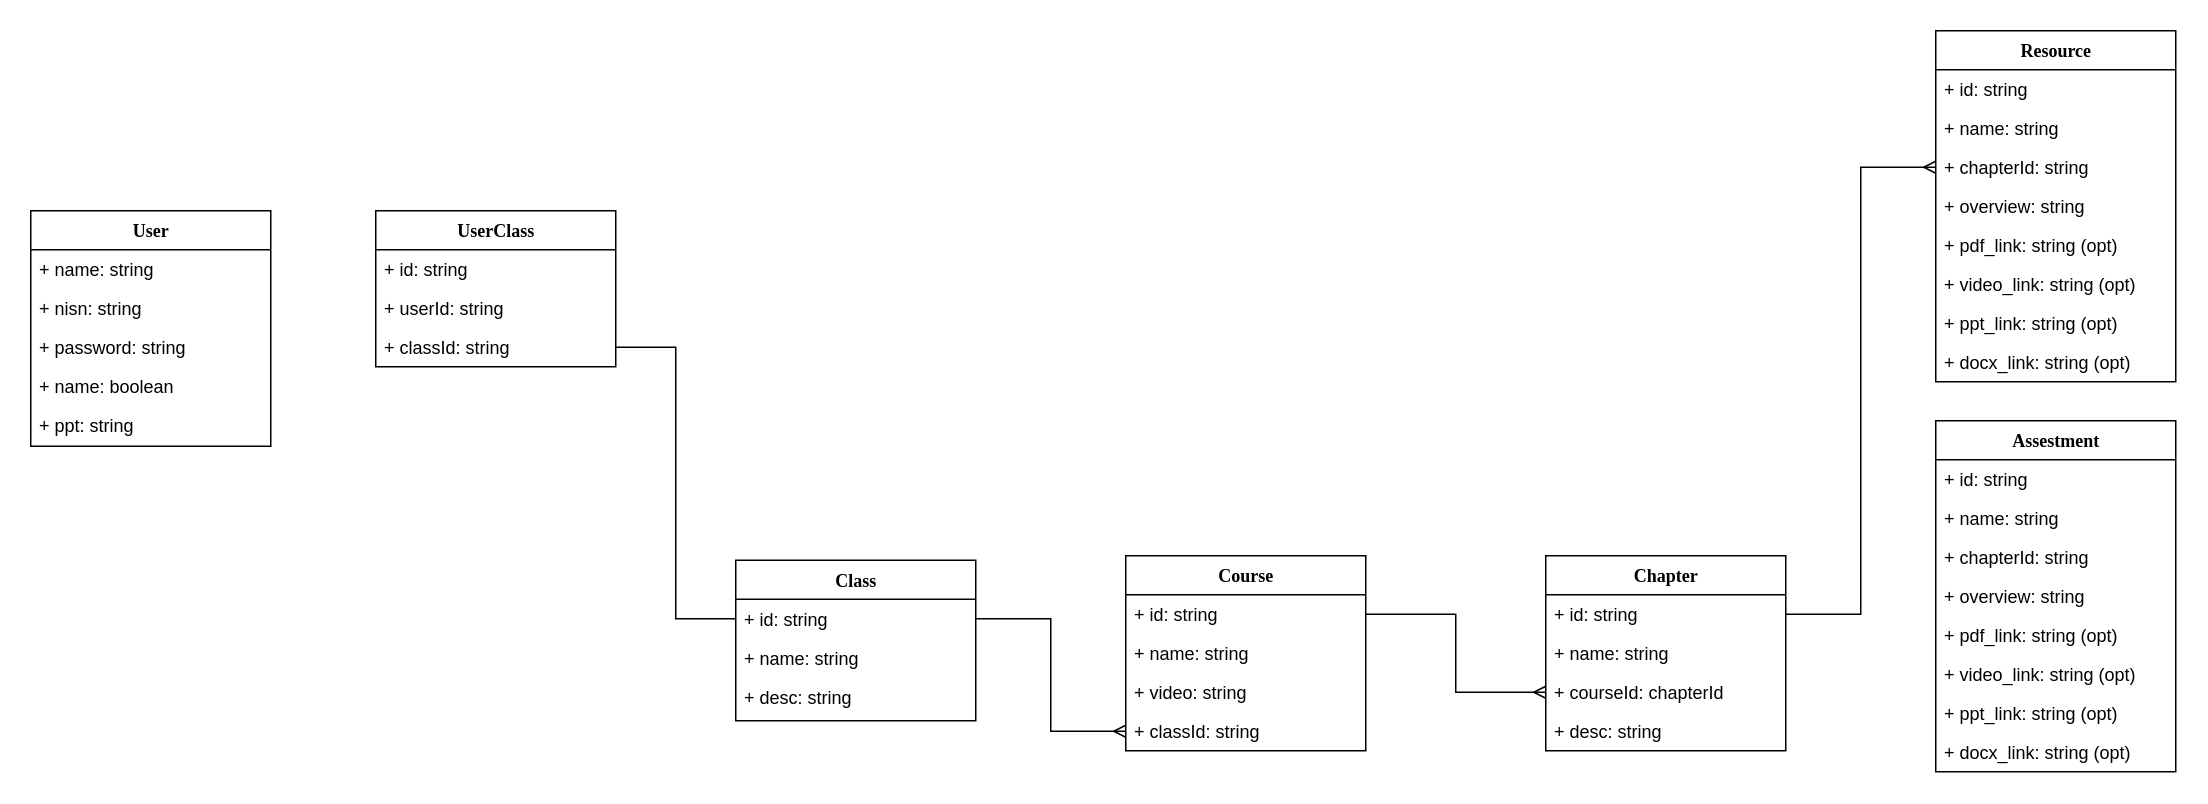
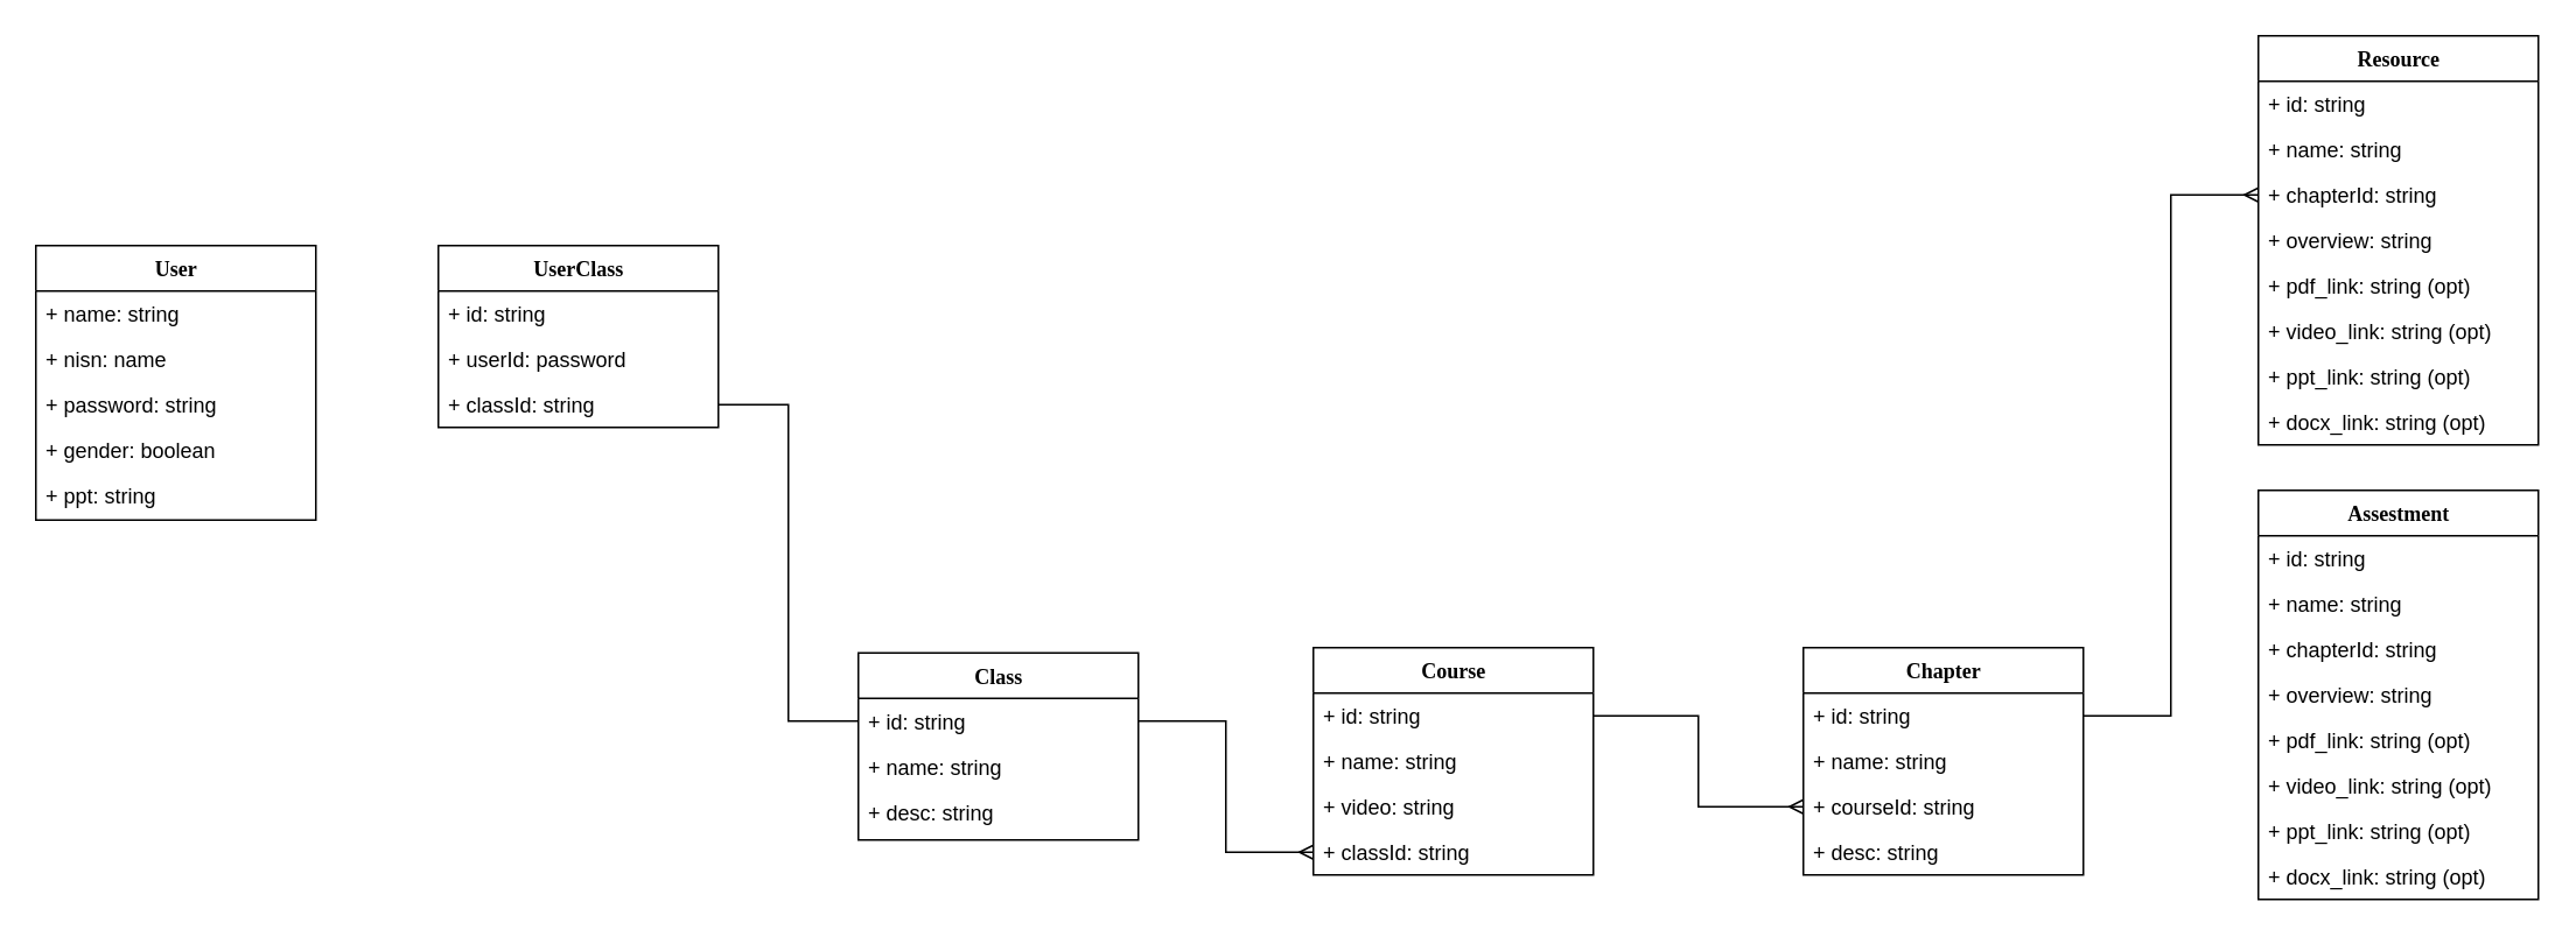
  <mxCell id="0" />
  <mxCell id="1" parent="0" />
  <mxCell id="2" value="User" style="swimlane;html=1;fontStyle=1;align=center;verticalAlign=top;childLayout=stackLayout;horizontal=1;startSize=26;horizontalStack=0;resizeParent=1;resizeLast=0;collapsible=1;marginBottom=0;swimlaneFillColor=#ffffff;rounded=0;shadow=0;comic=0;labelBackgroundColor=none;strokeWidth=1;fillColor=none;fontFamily=Verdana;fontSize=12" parent="1" vertex="1"><mxGeometry x="20" y="140" width="160" height="157" as="geometry" /></mxCell>
  <mxCell id="3" value="+ name: string" style="text;html=1;strokeColor=none;fillColor=none;align=left;verticalAlign=top;spacingLeft=4;spacingRight=4;whiteSpace=wrap;overflow=hidden;rotatable=0;points=[[0,0.5],[1,0.5]];portConstraint=eastwest;" parent="2" vertex="1"><mxGeometry y="26" width="160" height="26" as="geometry" /></mxCell>
- <mxCell id="4" value="+ nisn: string" style="text;html=1;strokeColor=none;fillColor=none;align=left;verticalAlign=top;spacingLeft=4;spacingRight=4;whiteSpace=wrap;overflow=hidden;rotatable=0;points=[[0,0.5],[1,0.5]];portConstraint=eastwest;" parent="2" vertex="1"><mxGeometry y="52" width="160" height="26" as="geometry" /></mxCell>
+ <mxCell id="4" value="+ nisn: name" style="text;html=1;strokeColor=none;fillColor=none;align=left;verticalAlign=top;spacingLeft=4;spacingRight=4;whiteSpace=wrap;overflow=hidden;rotatable=0;points=[[0,0.5],[1,0.5]];portConstraint=eastwest;" parent="2" vertex="1"><mxGeometry y="52" width="160" height="26" as="geometry" /></mxCell>
  <mxCell id="5" value="+ password: string" style="text;html=1;strokeColor=none;fillColor=none;align=left;verticalAlign=top;spacingLeft=4;spacingRight=4;whiteSpace=wrap;overflow=hidden;rotatable=0;points=[[0,0.5],[1,0.5]];portConstraint=eastwest;" parent="2" vertex="1"><mxGeometry y="78" width="160" height="26" as="geometry" /></mxCell>
- <mxCell id="6" value="+ name: boolean" style="text;html=1;strokeColor=none;fillColor=none;align=left;verticalAlign=top;spacingLeft=4;spacingRight=4;whiteSpace=wrap;overflow=hidden;rotatable=0;points=[[0,0.5],[1,0.5]];portConstraint=eastwest;" parent="2" vertex="1"><mxGeometry y="104" width="160" height="26" as="geometry" /></mxCell>
+ <mxCell id="6" value="+ gender: boolean" style="text;html=1;strokeColor=none;fillColor=none;align=left;verticalAlign=top;spacingLeft=4;spacingRight=4;whiteSpace=wrap;overflow=hidden;rotatable=0;points=[[0,0.5],[1,0.5]];portConstraint=eastwest;" parent="2" vertex="1"><mxGeometry y="104" width="160" height="26" as="geometry" /></mxCell>
  <mxCell id="7" value="+ ppt: string" style="text;html=1;strokeColor=none;fillColor=none;align=left;verticalAlign=top;spacingLeft=4;spacingRight=4;whiteSpace=wrap;overflow=hidden;rotatable=0;points=[[0,0.5],[1,0.5]];portConstraint=eastwest;" vertex="1" parent="2"><mxGeometry y="130" width="160" height="26" as="geometry" /></mxCell>
  <mxCell id="8" value="UserClass" style="swimlane;html=1;fontStyle=1;align=center;verticalAlign=top;childLayout=stackLayout;horizontal=1;startSize=26;horizontalStack=0;resizeParent=1;resizeLast=0;collapsible=1;marginBottom=0;swimlaneFillColor=#ffffff;rounded=0;shadow=0;comic=0;labelBackgroundColor=none;strokeWidth=1;fillColor=none;fontFamily=Verdana;fontSize=12" parent="1" vertex="1"><mxGeometry x="250" y="140" width="160" height="104" as="geometry" /></mxCell>
  <mxCell id="9" value="+ id: string" style="text;html=1;strokeColor=none;fillColor=none;align=left;verticalAlign=top;spacingLeft=4;spacingRight=4;whiteSpace=wrap;overflow=hidden;rotatable=0;points=[[0,0.5],[1,0.5]];portConstraint=eastwest;" parent="8" vertex="1"><mxGeometry y="26" width="160" height="26" as="geometry" /></mxCell>
- <mxCell id="10" value="+ userId: string" style="text;html=1;strokeColor=none;fillColor=none;align=left;verticalAlign=top;spacingLeft=4;spacingRight=4;whiteSpace=wrap;overflow=hidden;rotatable=0;points=[[0,0.5],[1,0.5]];portConstraint=eastwest;" vertex="1" parent="8"><mxGeometry y="52" width="160" height="26" as="geometry" /></mxCell>
+ <mxCell id="10" value="+ userId: password" style="text;html=1;strokeColor=none;fillColor=none;align=left;verticalAlign=top;spacingLeft=4;spacingRight=4;whiteSpace=wrap;overflow=hidden;rotatable=0;points=[[0,0.5],[1,0.5]];portConstraint=eastwest;" vertex="1" parent="8"><mxGeometry y="52" width="160" height="26" as="geometry" /></mxCell>
  <mxCell id="11" value="+ classId: string" style="text;html=1;strokeColor=none;fillColor=none;align=left;verticalAlign=top;spacingLeft=4;spacingRight=4;whiteSpace=wrap;overflow=hidden;rotatable=0;points=[[0,0.5],[1,0.5]];portConstraint=eastwest;" vertex="1" parent="8"><mxGeometry y="78" width="160" height="26" as="geometry" /></mxCell>
  <mxCell id="12" value="Class" style="swimlane;html=1;fontStyle=1;align=center;verticalAlign=top;childLayout=stackLayout;horizontal=1;startSize=26;horizontalStack=0;resizeParent=1;resizeLast=0;collapsible=1;marginBottom=0;swimlaneFillColor=#ffffff;rounded=0;shadow=0;comic=0;labelBackgroundColor=none;strokeWidth=1;fillColor=none;fontFamily=Verdana;fontSize=12" parent="1" vertex="1"><mxGeometry x="490" y="373" width="160" height="107" as="geometry" /></mxCell>
  <mxCell id="13" value="+ id: string" style="text;html=1;strokeColor=none;fillColor=none;align=left;verticalAlign=top;spacingLeft=4;spacingRight=4;whiteSpace=wrap;overflow=hidden;rotatable=0;points=[[0,0.5],[1,0.5]];portConstraint=eastwest;" parent="12" vertex="1"><mxGeometry y="26" width="160" height="26" as="geometry" /></mxCell>
  <mxCell id="14" value="+ name: string" style="text;html=1;strokeColor=none;fillColor=none;align=left;verticalAlign=top;spacingLeft=4;spacingRight=4;whiteSpace=wrap;overflow=hidden;rotatable=0;points=[[0,0.5],[1,0.5]];portConstraint=eastwest;" parent="12" vertex="1"><mxGeometry y="52" width="160" height="26" as="geometry" /></mxCell>
  <mxCell id="15" value="+ desc: string" style="text;html=1;strokeColor=none;fillColor=none;align=left;verticalAlign=top;spacingLeft=4;spacingRight=4;whiteSpace=wrap;overflow=hidden;rotatable=0;points=[[0,0.5],[1,0.5]];portConstraint=eastwest;" vertex="1" parent="12"><mxGeometry y="78" width="160" height="26" as="geometry" /></mxCell>
  <mxCell id="16" value="Course" style="swimlane;html=1;fontStyle=1;align=center;verticalAlign=top;childLayout=stackLayout;horizontal=1;startSize=26;horizontalStack=0;resizeParent=1;resizeLast=0;collapsible=1;marginBottom=0;swimlaneFillColor=#ffffff;rounded=0;shadow=0;comic=0;labelBackgroundColor=none;strokeWidth=1;fillColor=none;fontFamily=Verdana;fontSize=12" vertex="1" parent="1"><mxGeometry x="750" y="370" width="160" height="130" as="geometry" /></mxCell>
  <mxCell id="17" value="+ id: string" style="text;html=1;strokeColor=none;fillColor=none;align=left;verticalAlign=top;spacingLeft=4;spacingRight=4;whiteSpace=wrap;overflow=hidden;rotatable=0;points=[[0,0.5],[1,0.5]];portConstraint=eastwest;" vertex="1" parent="16"><mxGeometry y="26" width="160" height="26" as="geometry" /></mxCell>
  <mxCell id="18" value="+ name: string" style="text;html=1;strokeColor=none;fillColor=none;align=left;verticalAlign=top;spacingLeft=4;spacingRight=4;whiteSpace=wrap;overflow=hidden;rotatable=0;points=[[0,0.5],[1,0.5]];portConstraint=eastwest;" vertex="1" parent="16"><mxGeometry y="52" width="160" height="26" as="geometry" /></mxCell>
  <mxCell id="19" value="+ video: string&lt;div&gt;&lt;br&gt;&lt;/div&gt;" style="text;html=1;strokeColor=none;fillColor=none;align=left;verticalAlign=top;spacingLeft=4;spacingRight=4;whiteSpace=wrap;overflow=hidden;rotatable=0;points=[[0,0.5],[1,0.5]];portConstraint=eastwest;" vertex="1" parent="16"><mxGeometry y="78" width="160" height="26" as="geometry" /></mxCell>
  <mxCell id="20" value="+ classId: string&lt;div&gt;&lt;br&gt;&lt;/div&gt;" style="text;html=1;strokeColor=none;fillColor=none;align=left;verticalAlign=top;spacingLeft=4;spacingRight=4;whiteSpace=wrap;overflow=hidden;rotatable=0;points=[[0,0.5],[1,0.5]];portConstraint=eastwest;" vertex="1" parent="16"><mxGeometry y="104" width="160" height="26" as="geometry" /></mxCell>
  <mxCell id="21" style="edgeStyle=orthogonalEdgeStyle;rounded=0;orthogonalLoop=1;jettySize=auto;html=1;endArrow=ERmany;endFill=0;" edge="1" parent="1" source="13" target="20"><mxGeometry relative="1" as="geometry" /></mxCell>
  <mxCell id="22" value="Chapter" style="swimlane;html=1;fontStyle=1;align=center;verticalAlign=top;childLayout=stackLayout;horizontal=1;startSize=26;horizontalStack=0;resizeParent=1;resizeLast=0;collapsible=1;marginBottom=0;swimlaneFillColor=#ffffff;rounded=0;shadow=0;comic=0;labelBackgroundColor=none;strokeWidth=1;fillColor=none;fontFamily=Verdana;fontSize=12" vertex="1" parent="1"><mxGeometry x="1030" y="370" width="160" height="130" as="geometry" /></mxCell>
  <mxCell id="23" value="+ id: string" style="text;html=1;strokeColor=none;fillColor=none;align=left;verticalAlign=top;spacingLeft=4;spacingRight=4;whiteSpace=wrap;overflow=hidden;rotatable=0;points=[[0,0.5],[1,0.5]];portConstraint=eastwest;" vertex="1" parent="22"><mxGeometry y="26" width="160" height="26" as="geometry" /></mxCell>
  <mxCell id="24" value="+ name: string" style="text;html=1;strokeColor=none;fillColor=none;align=left;verticalAlign=top;spacingLeft=4;spacingRight=4;whiteSpace=wrap;overflow=hidden;rotatable=0;points=[[0,0.5],[1,0.5]];portConstraint=eastwest;" vertex="1" parent="22"><mxGeometry y="52" width="160" height="26" as="geometry" /></mxCell>
- <mxCell id="25" value="+ courseId: chapterId&lt;div&gt;&lt;br&gt;&lt;/div&gt;" style="text;html=1;strokeColor=none;fillColor=none;align=left;verticalAlign=top;spacingLeft=4;spacingRight=4;whiteSpace=wrap;overflow=hidden;rotatable=0;points=[[0,0.5],[1,0.5]];portConstraint=eastwest;" vertex="1" parent="22"><mxGeometry y="78" width="160" height="26" as="geometry" /></mxCell>
+ <mxCell id="25" value="+ courseId: string&lt;div&gt;&lt;br&gt;&lt;/div&gt;" style="text;html=1;strokeColor=none;fillColor=none;align=left;verticalAlign=top;spacingLeft=4;spacingRight=4;whiteSpace=wrap;overflow=hidden;rotatable=0;points=[[0,0.5],[1,0.5]];portConstraint=eastwest;" vertex="1" parent="22"><mxGeometry y="78" width="160" height="26" as="geometry" /></mxCell>
  <mxCell id="26" value="+ desc: string&lt;div&gt;&lt;br&gt;&lt;/div&gt;" style="text;html=1;strokeColor=none;fillColor=none;align=left;verticalAlign=top;spacingLeft=4;spacingRight=4;whiteSpace=wrap;overflow=hidden;rotatable=0;points=[[0,0.5],[1,0.5]];portConstraint=eastwest;" vertex="1" parent="22"><mxGeometry y="104" width="160" height="26" as="geometry" /></mxCell>
  <mxCell id="27" style="edgeStyle=orthogonalEdgeStyle;rounded=0;orthogonalLoop=1;jettySize=auto;html=1;exitX=1;exitY=0.5;exitDx=0;exitDy=0;endArrow=ERmany;endFill=0;" edge="1" parent="1" source="17" target="25"><mxGeometry relative="1" as="geometry" /></mxCell>
  <mxCell id="28" value="Resource" style="swimlane;html=1;fontStyle=1;align=center;verticalAlign=top;childLayout=stackLayout;horizontal=1;startSize=26;horizontalStack=0;resizeParent=1;resizeLast=0;collapsible=1;marginBottom=0;swimlaneFillColor=#ffffff;rounded=0;shadow=0;comic=0;labelBackgroundColor=none;strokeWidth=1;fillColor=none;fontFamily=Verdana;fontSize=12" vertex="1" parent="1"><mxGeometry x="1290" y="20" width="160" height="234" as="geometry" /></mxCell>
  <mxCell id="29" value="+ id: string" style="text;html=1;strokeColor=none;fillColor=none;align=left;verticalAlign=top;spacingLeft=4;spacingRight=4;whiteSpace=wrap;overflow=hidden;rotatable=0;points=[[0,0.5],[1,0.5]];portConstraint=eastwest;" vertex="1" parent="28"><mxGeometry y="26" width="160" height="26" as="geometry" /></mxCell>
  <mxCell id="30" value="+ name: string" style="text;html=1;strokeColor=none;fillColor=none;align=left;verticalAlign=top;spacingLeft=4;spacingRight=4;whiteSpace=wrap;overflow=hidden;rotatable=0;points=[[0,0.5],[1,0.5]];portConstraint=eastwest;" vertex="1" parent="28"><mxGeometry y="52" width="160" height="26" as="geometry" /></mxCell>
  <mxCell id="31" value="+ chapterId: string&lt;div&gt;&lt;br&gt;&lt;/div&gt;" style="text;html=1;strokeColor=none;fillColor=none;align=left;verticalAlign=top;spacingLeft=4;spacingRight=4;whiteSpace=wrap;overflow=hidden;rotatable=0;points=[[0,0.5],[1,0.5]];portConstraint=eastwest;" vertex="1" parent="28"><mxGeometry y="78" width="160" height="26" as="geometry" /></mxCell>
  <mxCell id="32" value="+ overview: string&lt;div&gt;&lt;br&gt;&lt;/div&gt;" style="text;html=1;strokeColor=none;fillColor=none;align=left;verticalAlign=top;spacingLeft=4;spacingRight=4;whiteSpace=wrap;overflow=hidden;rotatable=0;points=[[0,0.5],[1,0.5]];portConstraint=eastwest;" vertex="1" parent="28"><mxGeometry y="104" width="160" height="26" as="geometry" /></mxCell>
  <mxCell id="33" value="+ pdf_link: string (opt)&lt;div&gt;&lt;br&gt;&lt;/div&gt;" style="text;html=1;strokeColor=none;fillColor=none;align=left;verticalAlign=top;spacingLeft=4;spacingRight=4;whiteSpace=wrap;overflow=hidden;rotatable=0;points=[[0,0.5],[1,0.5]];portConstraint=eastwest;" vertex="1" parent="28"><mxGeometry y="130" width="160" height="26" as="geometry" /></mxCell>
  <mxCell id="34" value="+ video_link: string (opt)&lt;div&gt;&lt;br&gt;&lt;/div&gt;" style="text;html=1;strokeColor=none;fillColor=none;align=left;verticalAlign=top;spacingLeft=4;spacingRight=4;whiteSpace=wrap;overflow=hidden;rotatable=0;points=[[0,0.5],[1,0.5]];portConstraint=eastwest;" vertex="1" parent="28"><mxGeometry y="156" width="160" height="26" as="geometry" /></mxCell>
  <mxCell id="35" value="+ ppt_link: string (opt)&lt;div&gt;&lt;br&gt;&lt;/div&gt;" style="text;html=1;strokeColor=none;fillColor=none;align=left;verticalAlign=top;spacingLeft=4;spacingRight=4;whiteSpace=wrap;overflow=hidden;rotatable=0;points=[[0,0.5],[1,0.5]];portConstraint=eastwest;" vertex="1" parent="28"><mxGeometry y="182" width="160" height="26" as="geometry" /></mxCell>
  <mxCell id="36" value="+ docx_link: string (opt)&lt;div&gt;&lt;br&gt;&lt;/div&gt;" style="text;html=1;strokeColor=none;fillColor=none;align=left;verticalAlign=top;spacingLeft=4;spacingRight=4;whiteSpace=wrap;overflow=hidden;rotatable=0;points=[[0,0.5],[1,0.5]];portConstraint=eastwest;" vertex="1" parent="28"><mxGeometry y="208" width="160" height="26" as="geometry" /></mxCell>
  <mxCell id="37" style="edgeStyle=orthogonalEdgeStyle;rounded=0;orthogonalLoop=1;jettySize=auto;html=1;entryX=0;entryY=0.5;entryDx=0;entryDy=0;endArrow=ERmany;endFill=0;" edge="1" parent="1" source="23" target="31"><mxGeometry relative="1" as="geometry" /></mxCell>
  <mxCell id="38" style="edgeStyle=orthogonalEdgeStyle;rounded=0;orthogonalLoop=1;jettySize=auto;html=1;entryX=0;entryY=0.5;entryDx=0;entryDy=0;endArrow=none;startFill=0;" edge="1" parent="1" source="11" target="13"><mxGeometry relative="1" as="geometry" /></mxCell>
  <mxCell id="39" value="Assestment" style="swimlane;html=1;fontStyle=1;align=center;verticalAlign=top;childLayout=stackLayout;horizontal=1;startSize=26;horizontalStack=0;resizeParent=1;resizeLast=0;collapsible=1;marginBottom=0;swimlaneFillColor=#ffffff;rounded=0;shadow=0;comic=0;labelBackgroundColor=none;strokeWidth=1;fillColor=none;fontFamily=Verdana;fontSize=12" vertex="1" parent="1"><mxGeometry x="1290" y="280" width="160" height="234" as="geometry" /></mxCell>
  <mxCell id="40" value="+ id: string" style="text;html=1;strokeColor=none;fillColor=none;align=left;verticalAlign=top;spacingLeft=4;spacingRight=4;whiteSpace=wrap;overflow=hidden;rotatable=0;points=[[0,0.5],[1,0.5]];portConstraint=eastwest;" vertex="1" parent="39"><mxGeometry y="26" width="160" height="26" as="geometry" /></mxCell>
  <mxCell id="41" value="+ name: string" style="text;html=1;strokeColor=none;fillColor=none;align=left;verticalAlign=top;spacingLeft=4;spacingRight=4;whiteSpace=wrap;overflow=hidden;rotatable=0;points=[[0,0.5],[1,0.5]];portConstraint=eastwest;" vertex="1" parent="39"><mxGeometry y="52" width="160" height="26" as="geometry" /></mxCell>
  <mxCell id="42" value="+ chapterId: string&lt;div&gt;&lt;br&gt;&lt;/div&gt;" style="text;html=1;strokeColor=none;fillColor=none;align=left;verticalAlign=top;spacingLeft=4;spacingRight=4;whiteSpace=wrap;overflow=hidden;rotatable=0;points=[[0,0.5],[1,0.5]];portConstraint=eastwest;" vertex="1" parent="39"><mxGeometry y="78" width="160" height="26" as="geometry" /></mxCell>
  <mxCell id="43" value="+ overview: string&lt;div&gt;&lt;br&gt;&lt;/div&gt;" style="text;html=1;strokeColor=none;fillColor=none;align=left;verticalAlign=top;spacingLeft=4;spacingRight=4;whiteSpace=wrap;overflow=hidden;rotatable=0;points=[[0,0.5],[1,0.5]];portConstraint=eastwest;" vertex="1" parent="39"><mxGeometry y="104" width="160" height="26" as="geometry" /></mxCell>
  <mxCell id="44" value="+ pdf_link: string (opt)&lt;div&gt;&lt;br&gt;&lt;/div&gt;" style="text;html=1;strokeColor=none;fillColor=none;align=left;verticalAlign=top;spacingLeft=4;spacingRight=4;whiteSpace=wrap;overflow=hidden;rotatable=0;points=[[0,0.5],[1,0.5]];portConstraint=eastwest;" vertex="1" parent="39"><mxGeometry y="130" width="160" height="26" as="geometry" /></mxCell>
  <mxCell id="45" value="+ video_link: string (opt)&lt;div&gt;&lt;br&gt;&lt;/div&gt;" style="text;html=1;strokeColor=none;fillColor=none;align=left;verticalAlign=top;spacingLeft=4;spacingRight=4;whiteSpace=wrap;overflow=hidden;rotatable=0;points=[[0,0.5],[1,0.5]];portConstraint=eastwest;" vertex="1" parent="39"><mxGeometry y="156" width="160" height="26" as="geometry" /></mxCell>
  <mxCell id="46" value="+ ppt_link: string (opt)&lt;div&gt;&lt;br&gt;&lt;/div&gt;" style="text;html=1;strokeColor=none;fillColor=none;align=left;verticalAlign=top;spacingLeft=4;spacingRight=4;whiteSpace=wrap;overflow=hidden;rotatable=0;points=[[0,0.5],[1,0.5]];portConstraint=eastwest;" vertex="1" parent="39"><mxGeometry y="182" width="160" height="26" as="geometry" /></mxCell>
  <mxCell id="47" value="+ docx_link: string (opt)&lt;div&gt;&lt;br&gt;&lt;/div&gt;" style="text;html=1;strokeColor=none;fillColor=none;align=left;verticalAlign=top;spacingLeft=4;spacingRight=4;whiteSpace=wrap;overflow=hidden;rotatable=0;points=[[0,0.5],[1,0.5]];portConstraint=eastwest;" vertex="1" parent="39"><mxGeometry y="208" width="160" height="26" as="geometry" /></mxCell>
